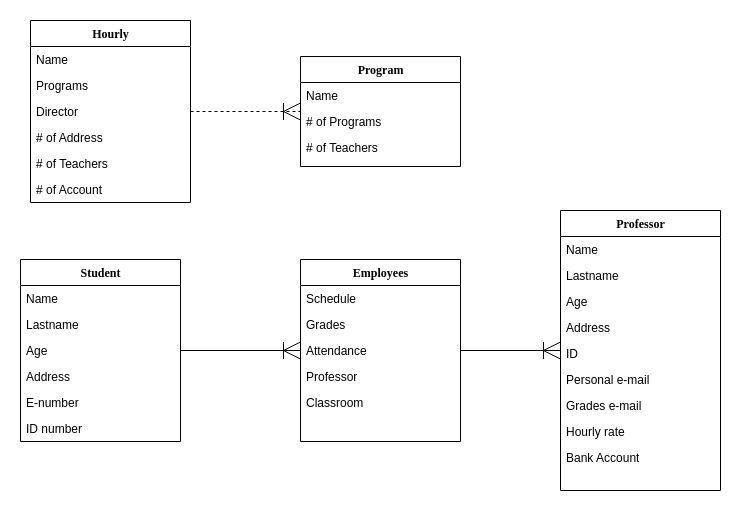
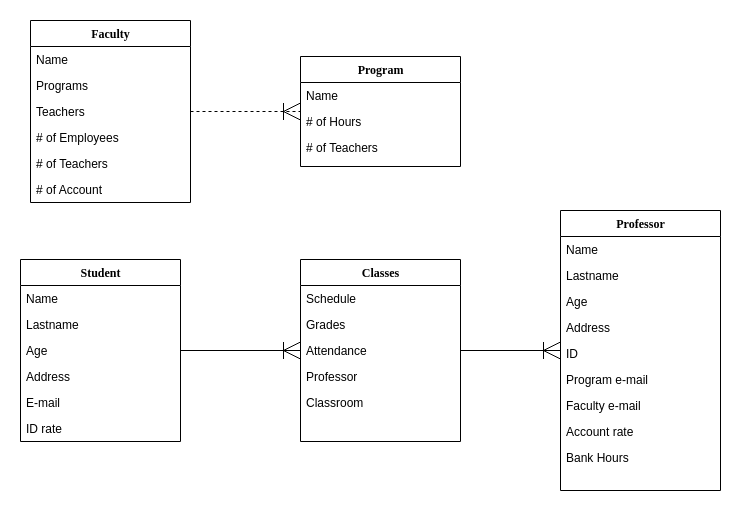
  <mxCell id="0" />
  <mxCell id="1" parent="0" />
  <mxCell id="2" value="Student" style="swimlane;html=1;fontStyle=1;align=center;verticalAlign=top;childLayout=stackLayout;horizontal=1;startSize=26;horizontalStack=0;resizeParent=1;resizeLast=0;collapsible=1;marginBottom=0;swimlaneFillColor=#ffffff;rounded=0;shadow=0;comic=0;labelBackgroundColor=none;strokeWidth=1;fillColor=none;fontFamily=Verdana;fontSize=12" parent="1" vertex="1"><mxGeometry x="20" y="259" width="160" height="182" as="geometry" /></mxCell>
  <mxCell id="3" value="Name" style="text;html=1;strokeColor=none;fillColor=none;align=left;verticalAlign=top;spacingLeft=4;spacingRight=4;whiteSpace=wrap;overflow=hidden;rotatable=0;points=[[0,0.5],[1,0.5]];portConstraint=eastwest;" parent="2" vertex="1"><mxGeometry y="26" width="160" height="26" as="geometry" /></mxCell>
  <mxCell id="4" value="Lastname" style="text;html=1;strokeColor=none;fillColor=none;align=left;verticalAlign=top;spacingLeft=4;spacingRight=4;whiteSpace=wrap;overflow=hidden;rotatable=0;points=[[0,0.5],[1,0.5]];portConstraint=eastwest;" parent="2" vertex="1"><mxGeometry y="52" width="160" height="26" as="geometry" /></mxCell>
  <mxCell id="5" value="Age" style="text;html=1;strokeColor=none;fillColor=none;align=left;verticalAlign=top;spacingLeft=4;spacingRight=4;whiteSpace=wrap;overflow=hidden;rotatable=0;points=[[0,0.5],[1,0.5]];portConstraint=eastwest;" parent="2" vertex="1"><mxGeometry y="78" width="160" height="26" as="geometry" /></mxCell>
  <mxCell id="6" value="Address" style="text;html=1;strokeColor=none;fillColor=none;align=left;verticalAlign=top;spacingLeft=4;spacingRight=4;whiteSpace=wrap;overflow=hidden;rotatable=0;points=[[0,0.5],[1,0.5]];portConstraint=eastwest;" parent="2" vertex="1"><mxGeometry y="104" width="160" height="26" as="geometry" /></mxCell>
- <mxCell id="7" value="E-number" style="text;html=1;strokeColor=none;fillColor=none;align=left;verticalAlign=top;spacingLeft=4;spacingRight=4;whiteSpace=wrap;overflow=hidden;rotatable=0;points=[[0,0.5],[1,0.5]];portConstraint=eastwest;" parent="2" vertex="1"><mxGeometry y="130" width="160" height="26" as="geometry" /></mxCell>
- <mxCell id="8" value="ID number" style="text;html=1;strokeColor=none;fillColor=none;align=left;verticalAlign=top;spacingLeft=4;spacingRight=4;whiteSpace=wrap;overflow=hidden;rotatable=0;points=[[0,0.5],[1,0.5]];portConstraint=eastwest;" vertex="1" parent="2"><mxGeometry y="156" width="160" height="26" as="geometry" /></mxCell>
- <mxCell id="9" value="Employees" style="swimlane;html=1;fontStyle=1;align=center;verticalAlign=top;childLayout=stackLayout;horizontal=1;startSize=26;horizontalStack=0;resizeParent=1;resizeLast=0;collapsible=1;marginBottom=0;swimlaneFillColor=#ffffff;rounded=0;shadow=0;comic=0;labelBackgroundColor=none;strokeWidth=1;fillColor=none;fontFamily=Verdana;fontSize=12" parent="1" vertex="1"><mxGeometry x="300" y="259" width="160" height="182" as="geometry" /></mxCell>
+ <mxCell id="7" value="E-mail" style="text;html=1;strokeColor=none;fillColor=none;align=left;verticalAlign=top;spacingLeft=4;spacingRight=4;whiteSpace=wrap;overflow=hidden;rotatable=0;points=[[0,0.5],[1,0.5]];portConstraint=eastwest;" parent="2" vertex="1"><mxGeometry y="130" width="160" height="26" as="geometry" /></mxCell>
+ <mxCell id="8" value="ID rate" style="text;html=1;strokeColor=none;fillColor=none;align=left;verticalAlign=top;spacingLeft=4;spacingRight=4;whiteSpace=wrap;overflow=hidden;rotatable=0;points=[[0,0.5],[1,0.5]];portConstraint=eastwest;" vertex="1" parent="2"><mxGeometry y="156" width="160" height="26" as="geometry" /></mxCell>
+ <mxCell id="9" value="Classes" style="swimlane;html=1;fontStyle=1;align=center;verticalAlign=top;childLayout=stackLayout;horizontal=1;startSize=26;horizontalStack=0;resizeParent=1;resizeLast=0;collapsible=1;marginBottom=0;swimlaneFillColor=#ffffff;rounded=0;shadow=0;comic=0;labelBackgroundColor=none;strokeWidth=1;fillColor=none;fontFamily=Verdana;fontSize=12" parent="1" vertex="1"><mxGeometry x="300" y="259" width="160" height="182" as="geometry" /></mxCell>
  <mxCell id="10" value="Schedule" style="text;html=1;strokeColor=none;fillColor=none;align=left;verticalAlign=top;spacingLeft=4;spacingRight=4;whiteSpace=wrap;overflow=hidden;rotatable=0;points=[[0,0.5],[1,0.5]];portConstraint=eastwest;" parent="9" vertex="1"><mxGeometry y="26" width="160" height="26" as="geometry" /></mxCell>
  <mxCell id="11" value="Grades" style="text;html=1;strokeColor=none;fillColor=none;align=left;verticalAlign=top;spacingLeft=4;spacingRight=4;whiteSpace=wrap;overflow=hidden;rotatable=0;points=[[0,0.5],[1,0.5]];portConstraint=eastwest;" parent="9" vertex="1"><mxGeometry y="52" width="160" height="26" as="geometry" /></mxCell>
  <mxCell id="12" value="Attendance" style="text;html=1;strokeColor=none;fillColor=none;align=left;verticalAlign=top;spacingLeft=4;spacingRight=4;whiteSpace=wrap;overflow=hidden;rotatable=0;points=[[0,0.5],[1,0.5]];portConstraint=eastwest;" parent="9" vertex="1"><mxGeometry y="78" width="160" height="26" as="geometry" /></mxCell>
  <mxCell id="13" value="Professor" style="text;html=1;strokeColor=none;fillColor=none;align=left;verticalAlign=top;spacingLeft=4;spacingRight=4;whiteSpace=wrap;overflow=hidden;rotatable=0;points=[[0,0.5],[1,0.5]];portConstraint=eastwest;" parent="9" vertex="1"><mxGeometry y="104" width="160" height="26" as="geometry" /></mxCell>
  <mxCell id="14" value="Classroom" style="text;html=1;strokeColor=none;fillColor=none;align=left;verticalAlign=top;spacingLeft=4;spacingRight=4;whiteSpace=wrap;overflow=hidden;rotatable=0;points=[[0,0.5],[1,0.5]];portConstraint=eastwest;" parent="9" vertex="1"><mxGeometry y="130" width="160" height="26" as="geometry" /></mxCell>
  <mxCell id="15" value="Use" style="endArrow=ERoneToMany;endSize=15;html=1;rounded=0;labelBackgroundColor=none;fontColor=none;endFill=0;noLabel=1;exitX=1;exitY=0.5;exitDx=0;exitDy=0;entryX=0;entryY=0.5;entryDx=0;entryDy=0;" edge="1" parent="1" source="5" target="9"><mxGeometry width="160" relative="1" as="geometry"><mxPoint x="240" y="270" as="sourcePoint" /><mxPoint x="350" y="280" as="targetPoint" /><Array as="points" /></mxGeometry></mxCell>
  <mxCell id="16" value="Professor" style="swimlane;html=1;fontStyle=1;align=center;verticalAlign=top;childLayout=stackLayout;horizontal=1;startSize=26;horizontalStack=0;resizeParent=1;resizeLast=0;collapsible=1;marginBottom=0;swimlaneFillColor=#ffffff;rounded=0;shadow=0;comic=0;labelBackgroundColor=none;strokeWidth=1;fillColor=none;fontFamily=Verdana;fontSize=12" vertex="1" parent="1"><mxGeometry x="560" y="210" width="160" height="280" as="geometry" /></mxCell>
  <mxCell id="17" value="Name" style="text;html=1;strokeColor=none;fillColor=none;align=left;verticalAlign=top;spacingLeft=4;spacingRight=4;whiteSpace=wrap;overflow=hidden;rotatable=0;points=[[0,0.5],[1,0.5]];portConstraint=eastwest;" vertex="1" parent="16"><mxGeometry y="26" width="160" height="26" as="geometry" /></mxCell>
  <mxCell id="18" value="Lastname" style="text;html=1;strokeColor=none;fillColor=none;align=left;verticalAlign=top;spacingLeft=4;spacingRight=4;whiteSpace=wrap;overflow=hidden;rotatable=0;points=[[0,0.5],[1,0.5]];portConstraint=eastwest;" vertex="1" parent="16"><mxGeometry y="52" width="160" height="26" as="geometry" /></mxCell>
  <mxCell id="19" value="Age" style="text;html=1;strokeColor=none;fillColor=none;align=left;verticalAlign=top;spacingLeft=4;spacingRight=4;whiteSpace=wrap;overflow=hidden;rotatable=0;points=[[0,0.5],[1,0.5]];portConstraint=eastwest;" vertex="1" parent="16"><mxGeometry y="78" width="160" height="26" as="geometry" /></mxCell>
  <mxCell id="20" value="Address" style="text;html=1;strokeColor=none;fillColor=none;align=left;verticalAlign=top;spacingLeft=4;spacingRight=4;whiteSpace=wrap;overflow=hidden;rotatable=0;points=[[0,0.5],[1,0.5]];portConstraint=eastwest;" vertex="1" parent="16"><mxGeometry y="104" width="160" height="26" as="geometry" /></mxCell>
  <mxCell id="21" value="ID" style="text;html=1;strokeColor=none;fillColor=none;align=left;verticalAlign=top;spacingLeft=4;spacingRight=4;whiteSpace=wrap;overflow=hidden;rotatable=0;points=[[0,0.5],[1,0.5]];portConstraint=eastwest;" vertex="1" parent="16"><mxGeometry y="130" width="160" height="26" as="geometry" /></mxCell>
- <mxCell id="22" value="Personal e-mail" style="text;html=1;strokeColor=none;fillColor=none;align=left;verticalAlign=top;spacingLeft=4;spacingRight=4;whiteSpace=wrap;overflow=hidden;rotatable=0;points=[[0,0.5],[1,0.5]];portConstraint=eastwest;" vertex="1" parent="16"><mxGeometry y="156" width="160" height="26" as="geometry" /></mxCell>
- <mxCell id="23" value="&lt;div&gt;Grades e-mail&lt;/div&gt;" style="text;html=1;strokeColor=none;fillColor=none;align=left;verticalAlign=top;spacingLeft=4;spacingRight=4;whiteSpace=wrap;overflow=hidden;rotatable=0;points=[[0,0.5],[1,0.5]];portConstraint=eastwest;" vertex="1" parent="16"><mxGeometry y="182" width="160" height="26" as="geometry" /></mxCell>
- <mxCell id="24" value="Hourly rate" style="text;html=1;strokeColor=none;fillColor=none;align=left;verticalAlign=top;spacingLeft=4;spacingRight=4;whiteSpace=wrap;overflow=hidden;rotatable=0;points=[[0,0.5],[1,0.5]];portConstraint=eastwest;" vertex="1" parent="16"><mxGeometry y="208" width="160" height="26" as="geometry" /></mxCell>
- <mxCell id="25" value="Bank Account" style="text;html=1;strokeColor=none;fillColor=none;align=left;verticalAlign=top;spacingLeft=4;spacingRight=4;whiteSpace=wrap;overflow=hidden;rotatable=0;points=[[0,0.5],[1,0.5]];portConstraint=eastwest;" vertex="1" parent="16"><mxGeometry y="234" width="160" height="26" as="geometry" /></mxCell>
+ <mxCell id="22" value="Program e-mail" style="text;html=1;strokeColor=none;fillColor=none;align=left;verticalAlign=top;spacingLeft=4;spacingRight=4;whiteSpace=wrap;overflow=hidden;rotatable=0;points=[[0,0.5],[1,0.5]];portConstraint=eastwest;" vertex="1" parent="16"><mxGeometry y="156" width="160" height="26" as="geometry" /></mxCell>
+ <mxCell id="23" value="&lt;div&gt;Faculty e-mail&lt;/div&gt;" style="text;html=1;strokeColor=none;fillColor=none;align=left;verticalAlign=top;spacingLeft=4;spacingRight=4;whiteSpace=wrap;overflow=hidden;rotatable=0;points=[[0,0.5],[1,0.5]];portConstraint=eastwest;" vertex="1" parent="16"><mxGeometry y="182" width="160" height="26" as="geometry" /></mxCell>
+ <mxCell id="24" value="Account rate" style="text;html=1;strokeColor=none;fillColor=none;align=left;verticalAlign=top;spacingLeft=4;spacingRight=4;whiteSpace=wrap;overflow=hidden;rotatable=0;points=[[0,0.5],[1,0.5]];portConstraint=eastwest;" vertex="1" parent="16"><mxGeometry y="208" width="160" height="26" as="geometry" /></mxCell>
+ <mxCell id="25" value="Bank Hours" style="text;html=1;strokeColor=none;fillColor=none;align=left;verticalAlign=top;spacingLeft=4;spacingRight=4;whiteSpace=wrap;overflow=hidden;rotatable=0;points=[[0,0.5],[1,0.5]];portConstraint=eastwest;" vertex="1" parent="16"><mxGeometry y="234" width="160" height="26" as="geometry" /></mxCell>
  <mxCell id="26" style="rounded=0;orthogonalLoop=1;jettySize=auto;html=1;exitX=1;exitY=0.5;exitDx=0;exitDy=0;entryX=0;entryY=0.5;entryDx=0;entryDy=0;labelBackgroundColor=none;fontColor=none;endArrow=ERoneToMany;endFill=0;endSize=15;" edge="1" parent="1" source="12" target="16"><mxGeometry relative="1" as="geometry" /></mxCell>
- <mxCell id="27" value="Hourly" style="swimlane;html=1;fontStyle=1;align=center;verticalAlign=top;childLayout=stackLayout;horizontal=1;startSize=26;horizontalStack=0;resizeParent=1;resizeLast=0;collapsible=1;marginBottom=0;swimlaneFillColor=#ffffff;rounded=0;shadow=0;comic=0;labelBackgroundColor=none;strokeWidth=1;fillColor=none;fontFamily=Verdana;fontSize=12" vertex="1" parent="1"><mxGeometry x="30" y="20" width="160" height="182" as="geometry" /></mxCell>
+ <mxCell id="27" value="Faculty" style="swimlane;html=1;fontStyle=1;align=center;verticalAlign=top;childLayout=stackLayout;horizontal=1;startSize=26;horizontalStack=0;resizeParent=1;resizeLast=0;collapsible=1;marginBottom=0;swimlaneFillColor=#ffffff;rounded=0;shadow=0;comic=0;labelBackgroundColor=none;strokeWidth=1;fillColor=none;fontFamily=Verdana;fontSize=12" vertex="1" parent="1"><mxGeometry x="30" y="20" width="160" height="182" as="geometry" /></mxCell>
  <mxCell id="28" value="Name" style="text;html=1;strokeColor=none;fillColor=none;align=left;verticalAlign=top;spacingLeft=4;spacingRight=4;whiteSpace=wrap;overflow=hidden;rotatable=0;points=[[0,0.5],[1,0.5]];portConstraint=eastwest;" vertex="1" parent="27"><mxGeometry y="26" width="160" height="26" as="geometry" /></mxCell>
  <mxCell id="29" value="Programs" style="text;html=1;strokeColor=none;fillColor=none;align=left;verticalAlign=top;spacingLeft=4;spacingRight=4;whiteSpace=wrap;overflow=hidden;rotatable=0;points=[[0,0.5],[1,0.5]];portConstraint=eastwest;" vertex="1" parent="27"><mxGeometry y="52" width="160" height="26" as="geometry" /></mxCell>
- <mxCell id="30" value="Director" style="text;html=1;strokeColor=none;fillColor=none;align=left;verticalAlign=top;spacingLeft=4;spacingRight=4;whiteSpace=wrap;overflow=hidden;rotatable=0;points=[[0,0.5],[1,0.5]];portConstraint=eastwest;" vertex="1" parent="27"><mxGeometry y="78" width="160" height="26" as="geometry" /></mxCell>
- <mxCell id="31" value="# of Address" style="text;html=1;strokeColor=none;fillColor=none;align=left;verticalAlign=top;spacingLeft=4;spacingRight=4;whiteSpace=wrap;overflow=hidden;rotatable=0;points=[[0,0.5],[1,0.5]];portConstraint=eastwest;" vertex="1" parent="27"><mxGeometry y="104" width="160" height="26" as="geometry" /></mxCell>
+ <mxCell id="30" value="Teachers" style="text;html=1;strokeColor=none;fillColor=none;align=left;verticalAlign=top;spacingLeft=4;spacingRight=4;whiteSpace=wrap;overflow=hidden;rotatable=0;points=[[0,0.5],[1,0.5]];portConstraint=eastwest;" vertex="1" parent="27"><mxGeometry y="78" width="160" height="26" as="geometry" /></mxCell>
+ <mxCell id="31" value="# of Employees" style="text;html=1;strokeColor=none;fillColor=none;align=left;verticalAlign=top;spacingLeft=4;spacingRight=4;whiteSpace=wrap;overflow=hidden;rotatable=0;points=[[0,0.5],[1,0.5]];portConstraint=eastwest;" vertex="1" parent="27"><mxGeometry y="104" width="160" height="26" as="geometry" /></mxCell>
  <mxCell id="32" value="# of Teachers" style="text;html=1;strokeColor=none;fillColor=none;align=left;verticalAlign=top;spacingLeft=4;spacingRight=4;whiteSpace=wrap;overflow=hidden;rotatable=0;points=[[0,0.5],[1,0.5]];portConstraint=eastwest;" vertex="1" parent="27"><mxGeometry y="130" width="160" height="26" as="geometry" /></mxCell>
  <mxCell id="33" value="# of Account" style="text;html=1;strokeColor=none;fillColor=none;align=left;verticalAlign=top;spacingLeft=4;spacingRight=4;whiteSpace=wrap;overflow=hidden;rotatable=0;points=[[0,0.5],[1,0.5]];portConstraint=eastwest;" vertex="1" parent="27"><mxGeometry y="156" width="160" height="26" as="geometry" /></mxCell>
  <mxCell id="34" value="Program" style="swimlane;html=1;fontStyle=1;align=center;verticalAlign=top;childLayout=stackLayout;horizontal=1;startSize=26;horizontalStack=0;resizeParent=1;resizeLast=0;collapsible=1;marginBottom=0;swimlaneFillColor=#ffffff;rounded=0;shadow=0;comic=0;labelBackgroundColor=none;strokeWidth=1;fillColor=none;fontFamily=Verdana;fontSize=12" vertex="1" parent="1"><mxGeometry x="300" y="56" width="160" height="110" as="geometry" /></mxCell>
  <mxCell id="35" value="Name" style="text;html=1;strokeColor=none;fillColor=none;align=left;verticalAlign=top;spacingLeft=4;spacingRight=4;whiteSpace=wrap;overflow=hidden;rotatable=0;points=[[0,0.5],[1,0.5]];portConstraint=eastwest;" vertex="1" parent="34"><mxGeometry y="26" width="160" height="26" as="geometry" /></mxCell>
- <mxCell id="36" value="# of Programs" style="text;html=1;strokeColor=none;fillColor=none;align=left;verticalAlign=top;spacingLeft=4;spacingRight=4;whiteSpace=wrap;overflow=hidden;rotatable=0;points=[[0,0.5],[1,0.5]];portConstraint=eastwest;" vertex="1" parent="34"><mxGeometry y="52" width="160" height="26" as="geometry" /></mxCell>
+ <mxCell id="36" value="# of Hours" style="text;html=1;strokeColor=none;fillColor=none;align=left;verticalAlign=top;spacingLeft=4;spacingRight=4;whiteSpace=wrap;overflow=hidden;rotatable=0;points=[[0,0.5],[1,0.5]];portConstraint=eastwest;" vertex="1" parent="34"><mxGeometry y="52" width="160" height="26" as="geometry" /></mxCell>
  <mxCell id="37" value="# of Teachers" style="text;html=1;strokeColor=none;fillColor=none;align=left;verticalAlign=top;spacingLeft=4;spacingRight=4;whiteSpace=wrap;overflow=hidden;rotatable=0;points=[[0,0.5],[1,0.5]];portConstraint=eastwest;" vertex="1" parent="34"><mxGeometry y="78" width="160" height="26" as="geometry" /></mxCell>
  <mxCell id="38" style="edgeStyle=none;rounded=0;orthogonalLoop=1;jettySize=auto;html=1;exitX=0.25;exitY=0;exitDx=0;exitDy=0;labelBackgroundColor=none;fontColor=none;endArrow=ERoneToMany;endFill=0;" edge="1" parent="1" source="16" target="16"><mxGeometry relative="1" as="geometry" /></mxCell>
  <mxCell id="39" style="edgeStyle=none;rounded=0;orthogonalLoop=1;jettySize=auto;html=1;exitX=1;exitY=0.5;exitDx=0;exitDy=0;entryX=0;entryY=0.5;entryDx=0;entryDy=0;labelBackgroundColor=none;fontColor=none;endArrow=ERoneToMany;endFill=0;strokeWidth=1;endSize=15;dashed=1;" edge="1" parent="1" source="30" target="34"><mxGeometry relative="1" as="geometry" /></mxCell>
